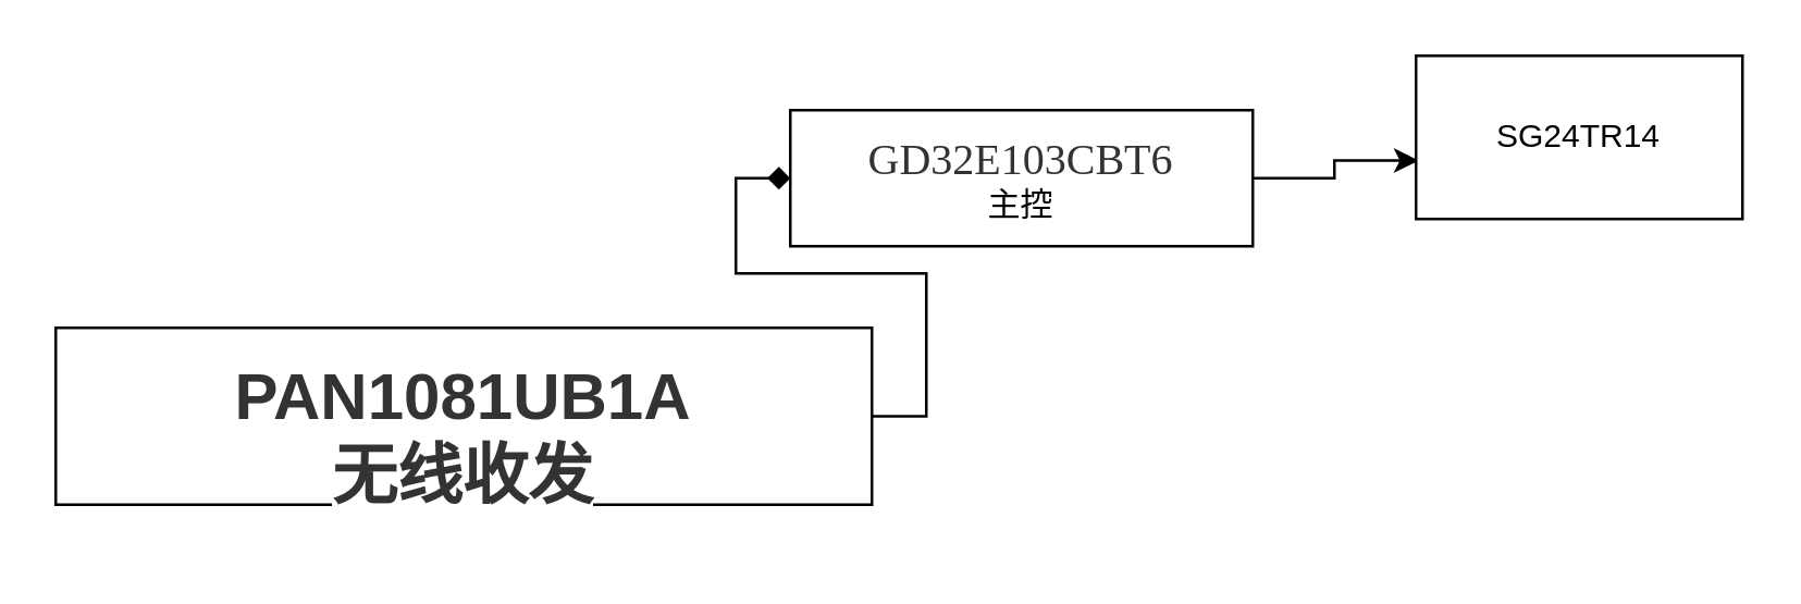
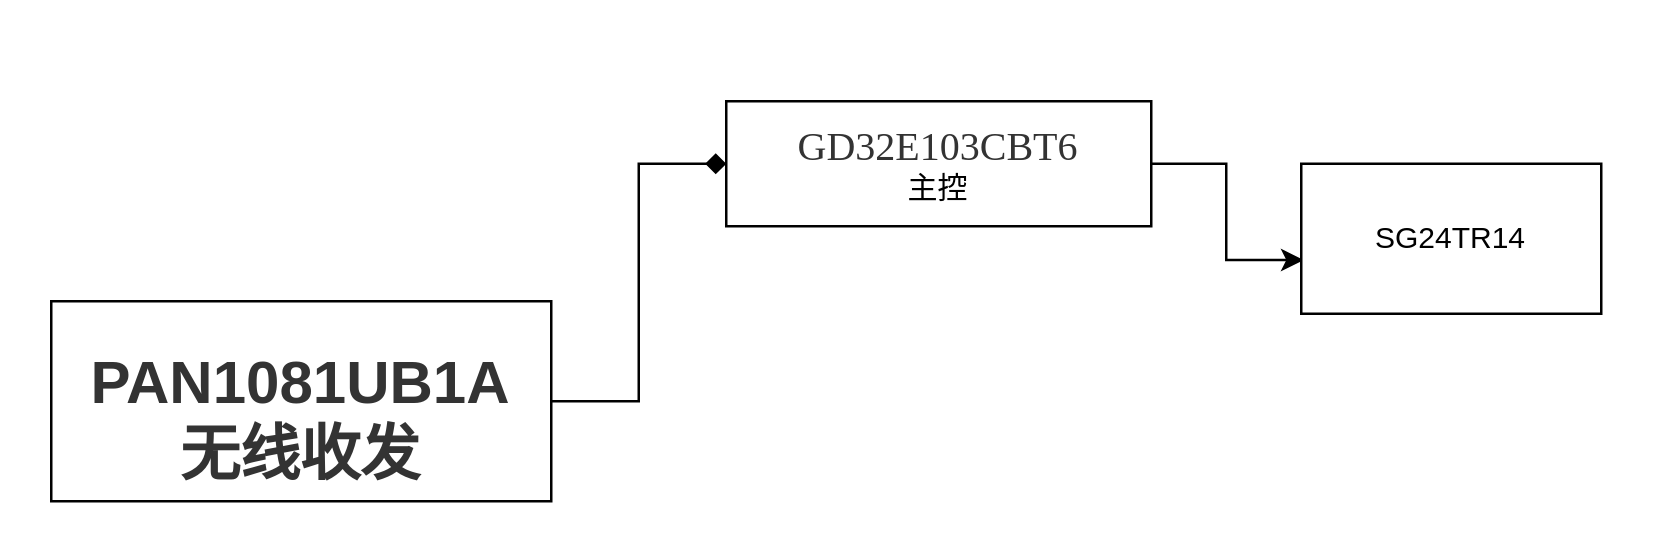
  <mxCell id="0" />
  <mxCell id="1" parent="0" />
  <mxCell id="2" style="edgeStyle=orthogonalEdgeStyle;rounded=0;orthogonalLoop=1;jettySize=auto;html=1;exitX=1;exitY=0.5;exitDx=0;exitDy=0;entryX=0;entryY=0.5;entryDx=0;entryDy=0;endArrow=diamond;" edge="1" parent="1" source="3" target="5"><mxGeometry relative="1" as="geometry" /></mxCell>
- <mxCell id="3" value="&lt;br class=&quot;Apple-interchange-newline&quot;&gt;&lt;span style=&quot;color: rgb(51, 51, 51); font-family: &amp;quot;Microsoft Yahei&amp;quot;, Arial, Tahoma, Helvetica, sans-serif; font-size: 24px; font-style: normal; font-variant-ligatures: normal; font-variant-caps: normal; font-weight: 700; letter-spacing: normal; orphans: 2; text-align: start; text-indent: 0px; text-transform: none; widows: 2; word-spacing: 0px; -webkit-text-stroke-width: 0px; background-color: rgb(255, 255, 255); text-decoration-thickness: initial; text-decoration-style: initial; text-decoration-color: initial; float: none; display: inline !important;&quot;&gt;PAN1081UB1A&lt;br&gt;无线收发&lt;br&gt;&lt;/span&gt;" style="rounded=0;whiteSpace=wrap;html=1;" vertex="1" parent="1"><mxGeometry x="20" y="120" width="300" height="65" as="geometry" /></mxCell>
+ <mxCell id="3" value="&lt;br class=&quot;Apple-interchange-newline&quot;&gt;&lt;span style=&quot;color: rgb(51, 51, 51); font-family: &amp;quot;Microsoft Yahei&amp;quot;, Arial, Tahoma, Helvetica, sans-serif; font-size: 24px; font-style: normal; font-variant-ligatures: normal; font-variant-caps: normal; font-weight: 700; letter-spacing: normal; orphans: 2; text-align: start; text-indent: 0px; text-transform: none; widows: 2; word-spacing: 0px; -webkit-text-stroke-width: 0px; background-color: rgb(255, 255, 255); text-decoration-thickness: initial; text-decoration-style: initial; text-decoration-color: initial; float: none; display: inline !important;&quot;&gt;PAN1081UB1A&lt;br&gt;无线收发&lt;br&gt;&lt;/span&gt;" style="rounded=0;whiteSpace=wrap;html=1;" vertex="1" parent="1"><mxGeometry x="20" y="120" width="200" height="80" as="geometry" /></mxCell>
  <mxCell id="4" style="edgeStyle=orthogonalEdgeStyle;rounded=0;orthogonalLoop=1;jettySize=auto;html=1;exitX=1;exitY=0.5;exitDx=0;exitDy=0;entryX=0.008;entryY=0.642;entryDx=0;entryDy=0;entryPerimeter=0;" edge="1" parent="1" source="5" target="6"><mxGeometry relative="1" as="geometry" /></mxCell>
  <mxCell id="5" value="&lt;h2 style=&quot;font-family: 微软雅黑; font-weight: normal; margin: 0px; padding: 0px; -webkit-tap-highlight-color: rgba(0, 0, 0, 0); border: 0px; outline: 0px; font-size: 16px; color: rgb(51, 51, 51); font-variant-numeric: normal; font-variant-east-asian: normal; font-variant-alternates: normal; text-align: start; background-color: rgb(255, 255, 255);&quot;&gt;GD32E103CBT6&lt;/h2&gt;&lt;div&gt;主控&lt;/div&gt;" style="rounded=0;whiteSpace=wrap;html=1;" vertex="1" parent="1"><mxGeometry x="290" y="40" width="170" height="50" as="geometry" /></mxCell>
- <mxCell id="6" value="SG24TR14" style="rounded=0;whiteSpace=wrap;html=1;" vertex="1" parent="1"><mxGeometry x="520" y="20" width="120" height="60" as="geometry" /></mxCell>
+ <mxCell id="6" value="SG24TR14" style="rounded=0;whiteSpace=wrap;html=1;" vertex="1" parent="1"><mxGeometry x="520" y="65" width="120" height="60" as="geometry" /></mxCell>
